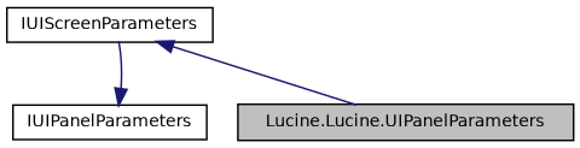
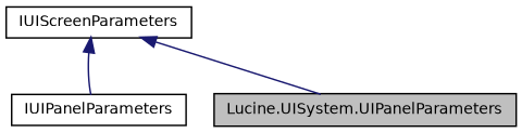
  digraph {
    node [color=black fillcolor=white fontname=Helvetica fontsize=10 shape=record style=filled]
    edge [color=midnightblue dir=back fontname=Helvetica fontsize=10 labelfontname=Helvetica labelfontsize=10 style=solid]
-   n1 [fillcolor=grey75 fontcolor=black height=0.2 label="Lucine.Lucine.UIPanelParameters" width=0.4]
+   n1 [fillcolor=grey75 fontcolor=black height=0.2 label="Lucine.UISystem.UIPanelParameters" width=0.4]
    n2 [height=0.2 label=IUIPanelParameters width=0.4]
    n3 [height=0.2 label=IUIScreenParameters width=0.4]
    n3 -> n1
-   n2 -> n3
+   n3 -> n2
  }
